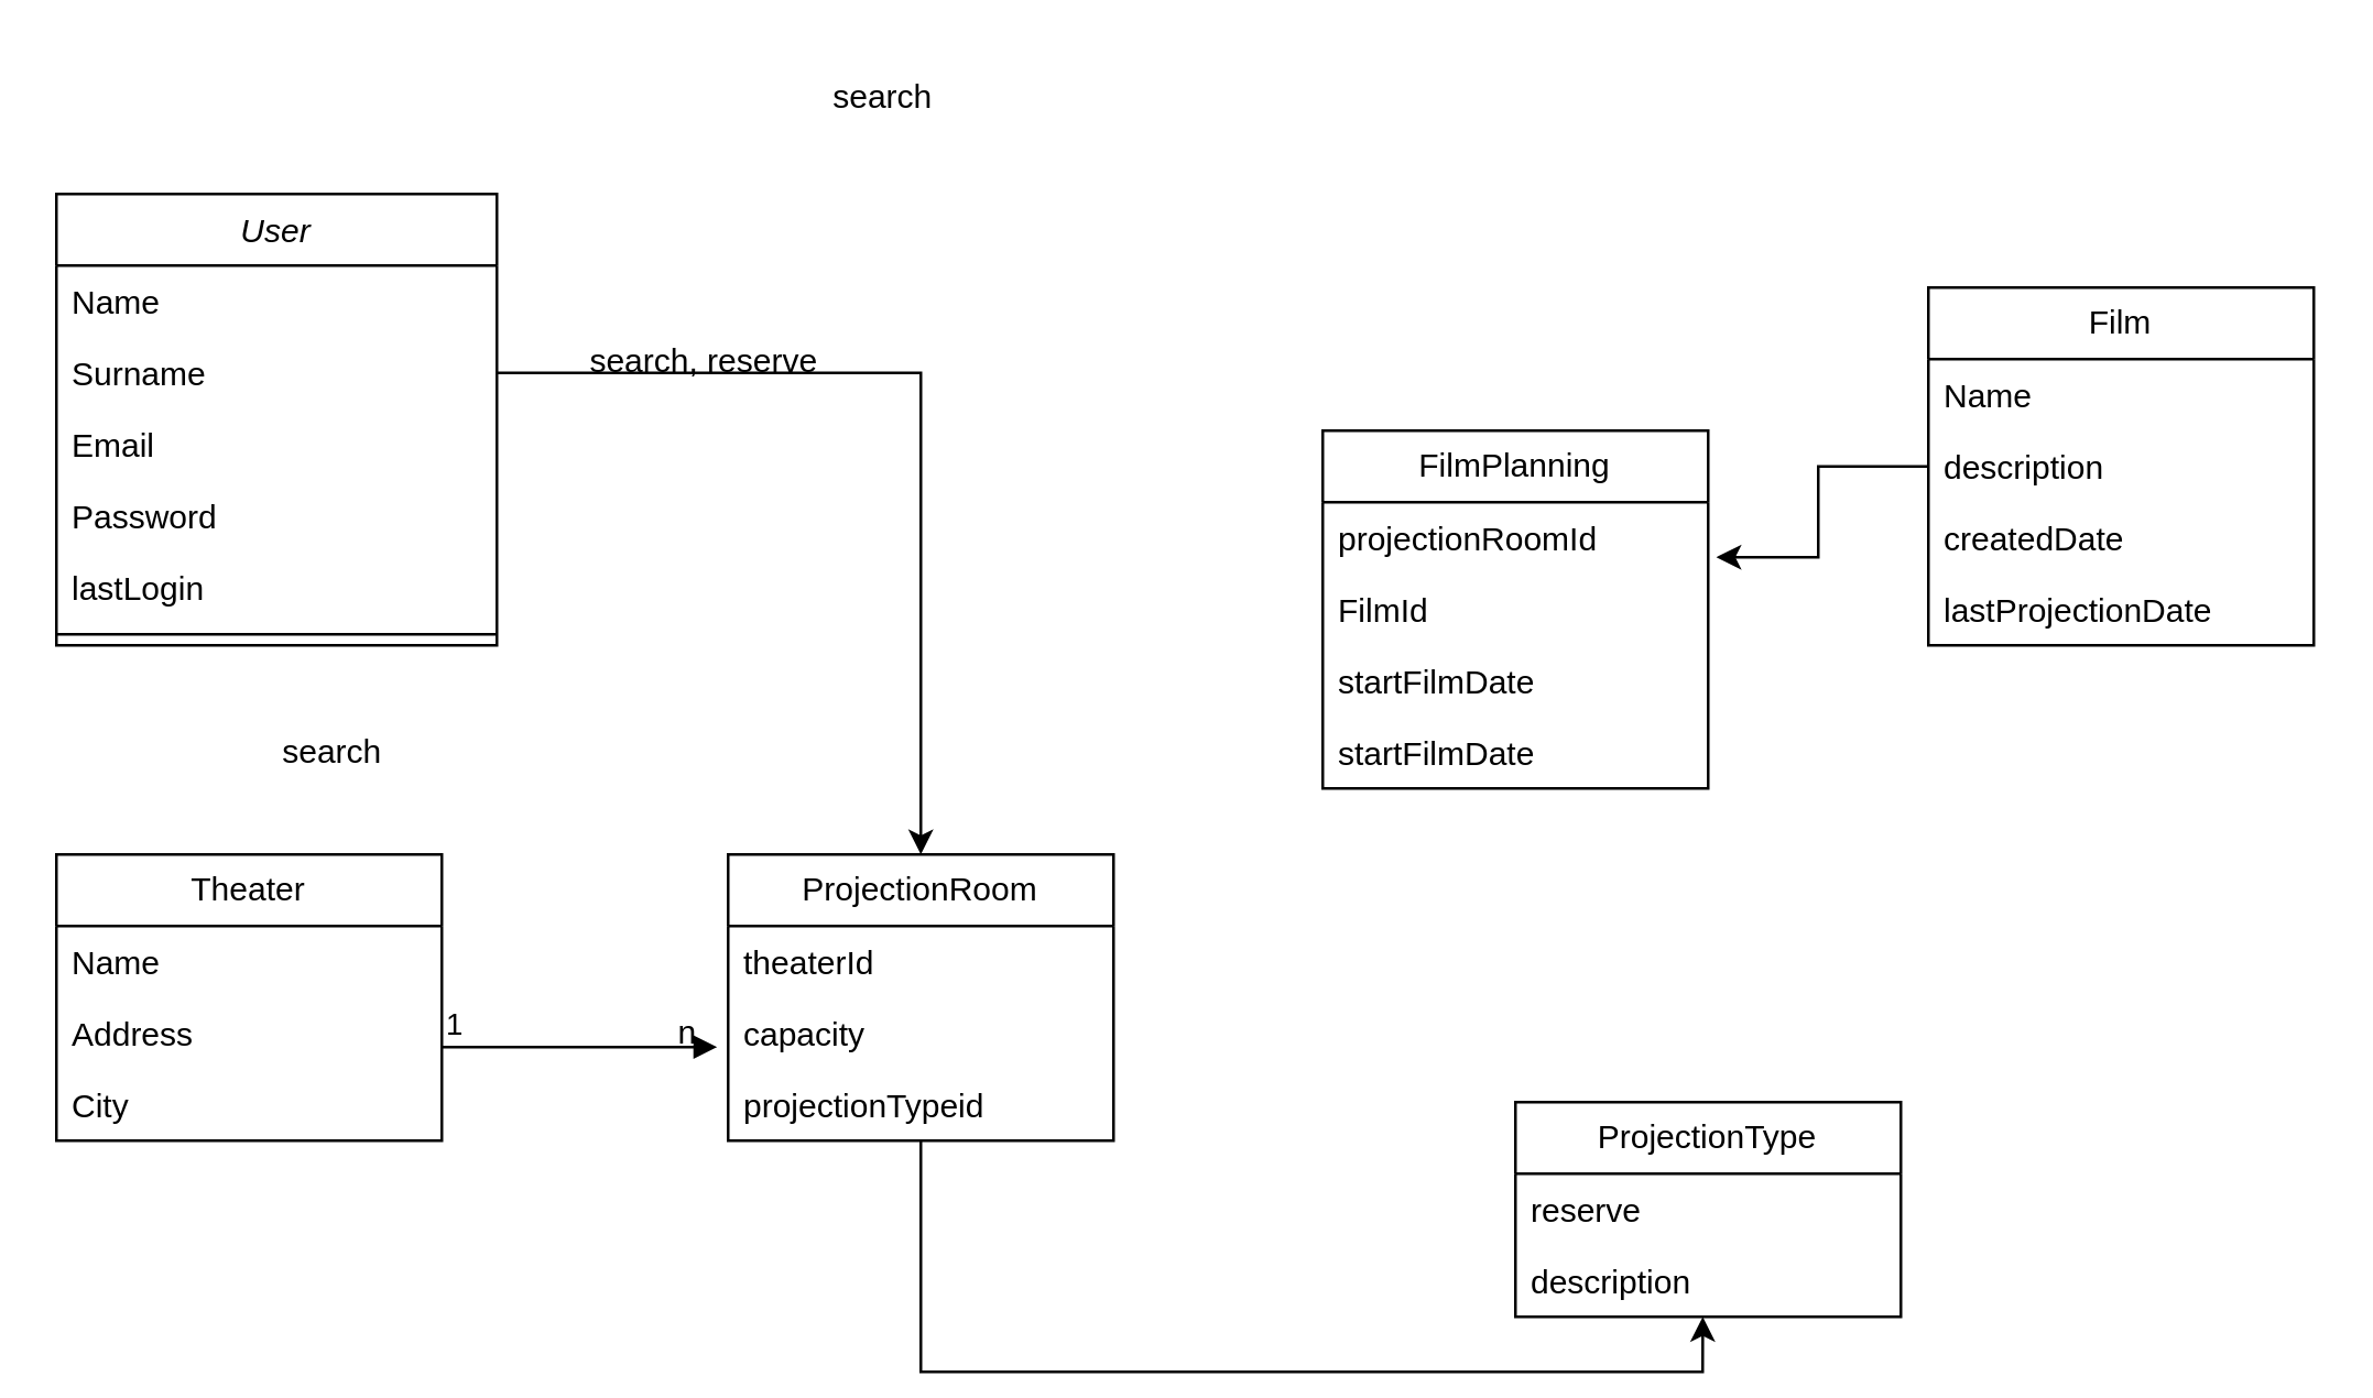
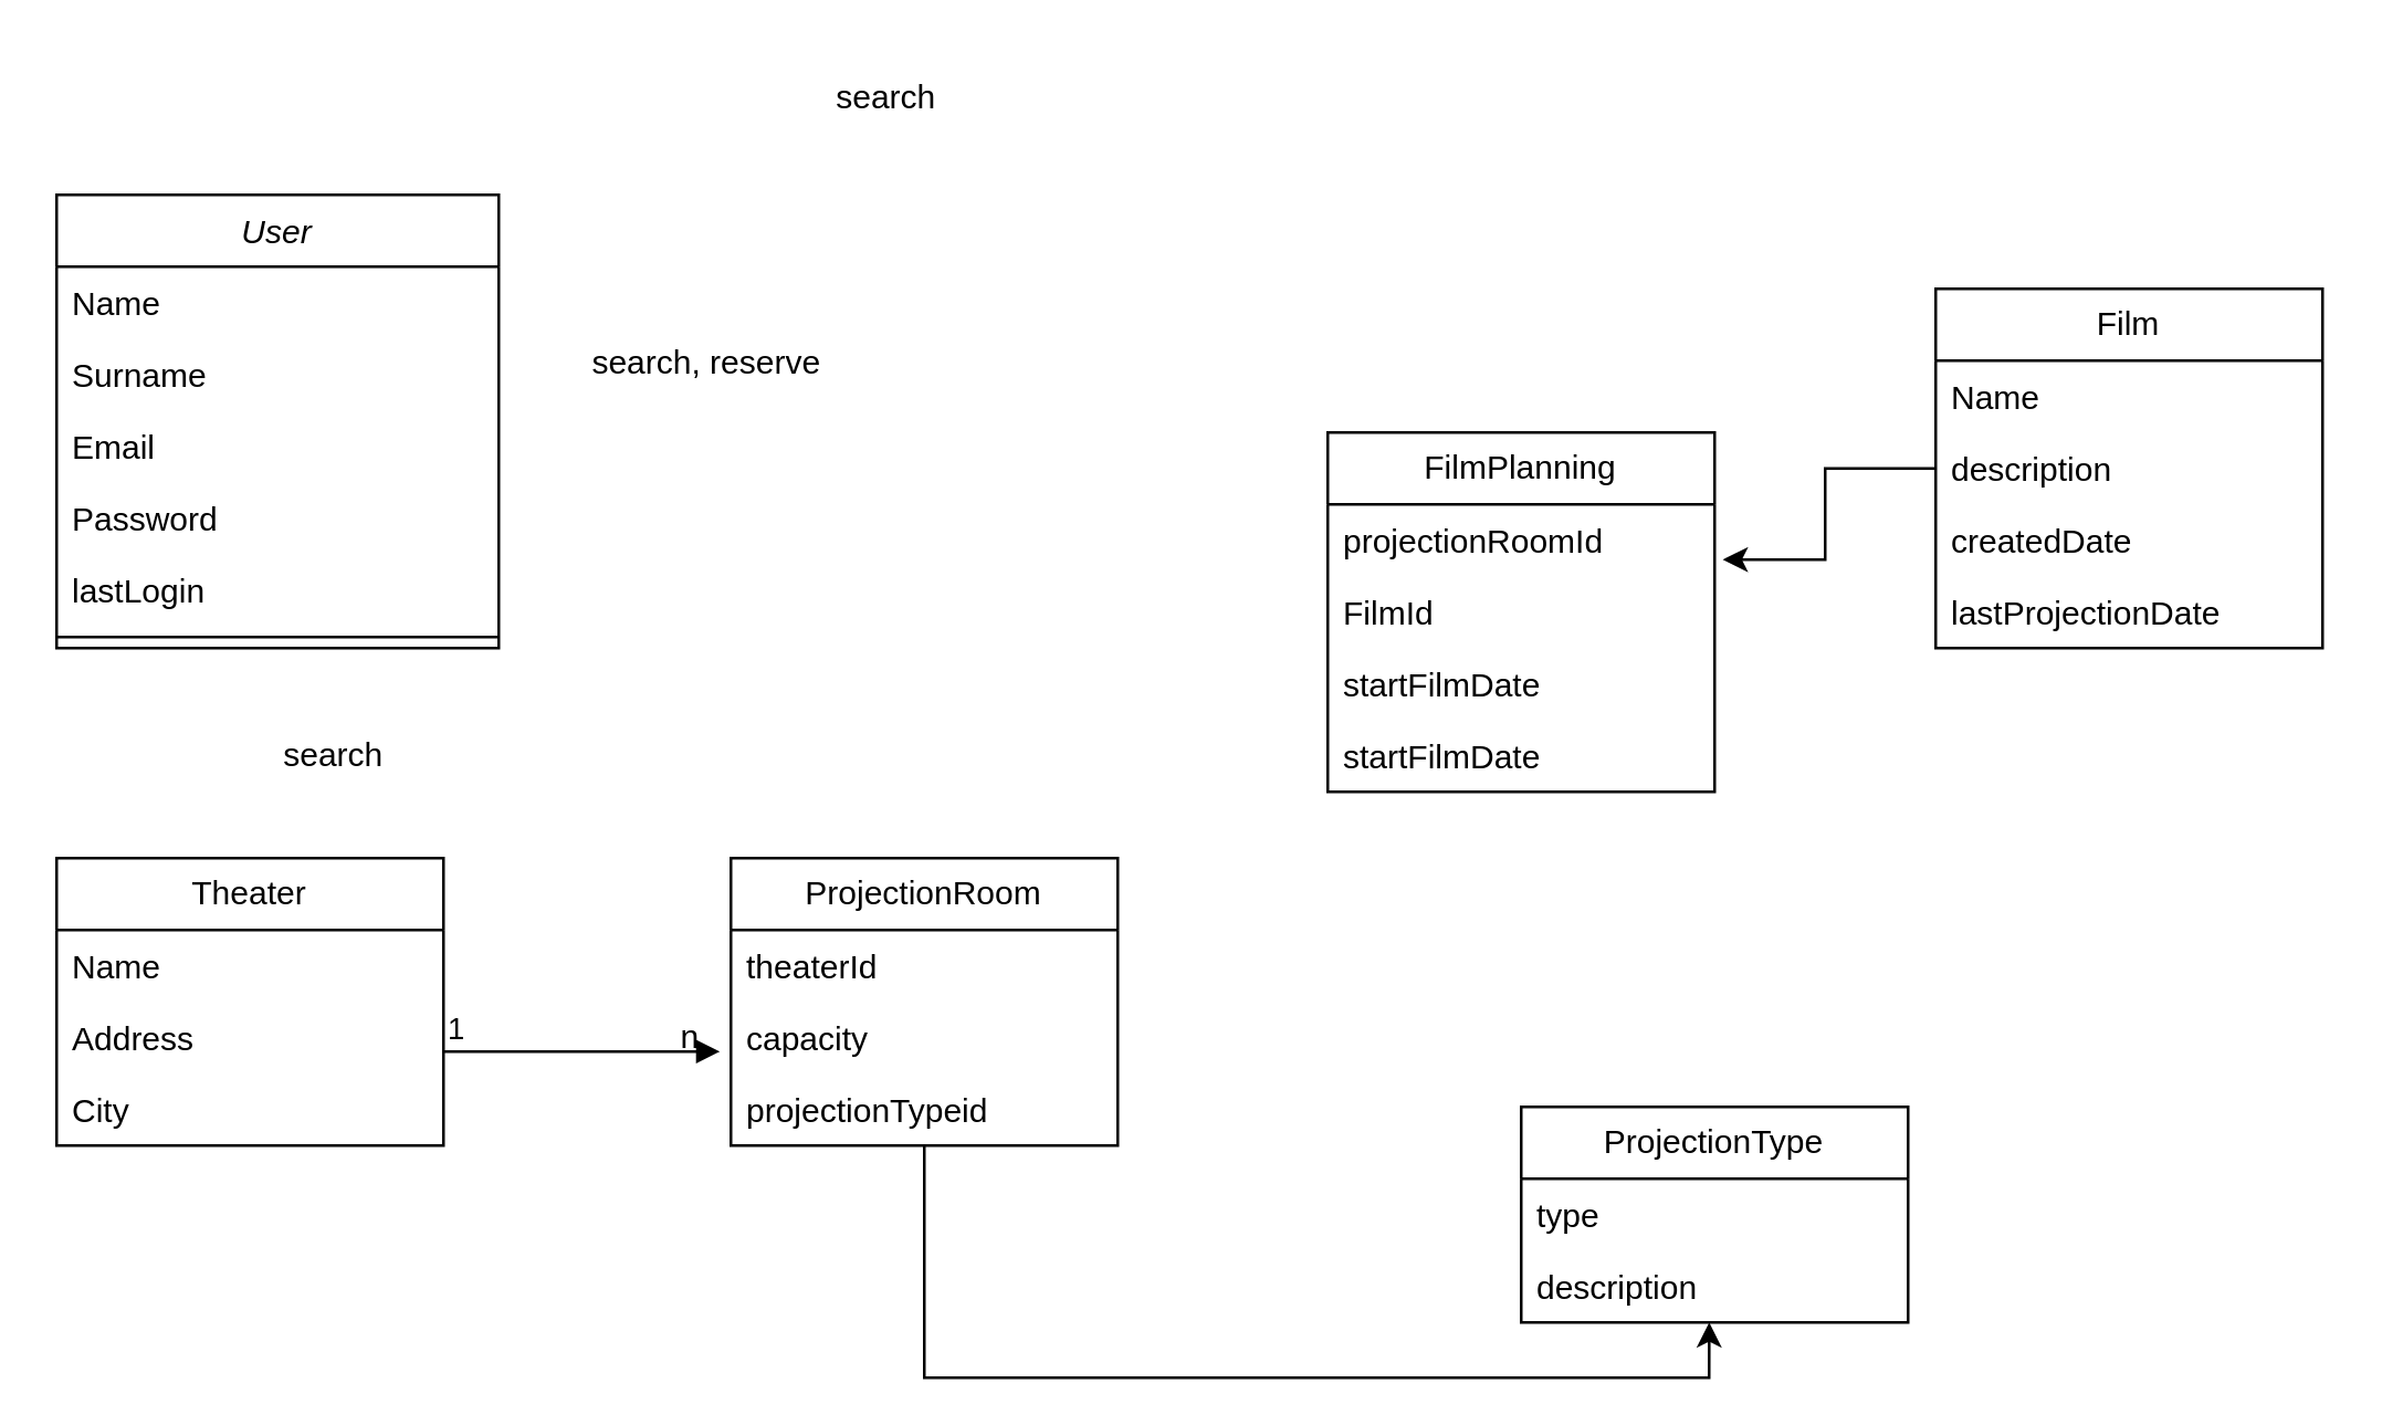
  <mxCell id="0" />
  <mxCell id="1" parent="0" />
  <mxCell id="2" value="User" style="swimlane;fontStyle=2;align=center;verticalAlign=top;childLayout=stackLayout;horizontal=1;startSize=26;horizontalStack=0;resizeParent=1;resizeLast=0;collapsible=1;marginBottom=0;rounded=0;shadow=0;strokeWidth=1;" vertex="1" parent="1"><mxGeometry x="20" y="70" width="160" height="164" as="geometry"><mxRectangle x="230" y="140" width="160" height="26" as="alternateBounds" /></mxGeometry></mxCell>
  <mxCell id="3" value="Name" style="text;align=left;verticalAlign=top;spacingLeft=4;spacingRight=4;overflow=hidden;rotatable=0;points=[[0,0.5],[1,0.5]];portConstraint=eastwest;" vertex="1" parent="2"><mxGeometry y="26" width="160" height="26" as="geometry" /></mxCell>
  <mxCell id="4" value="Surname" style="text;align=left;verticalAlign=top;spacingLeft=4;spacingRight=4;overflow=hidden;rotatable=0;points=[[0,0.5],[1,0.5]];portConstraint=eastwest;rounded=0;shadow=0;html=0;" vertex="1" parent="2"><mxGeometry y="52" width="160" height="26" as="geometry" /></mxCell>
  <mxCell id="5" value="Email" style="text;align=left;verticalAlign=top;spacingLeft=4;spacingRight=4;overflow=hidden;rotatable=0;points=[[0,0.5],[1,0.5]];portConstraint=eastwest;rounded=0;shadow=0;html=0;" vertex="1" parent="2"><mxGeometry y="78" width="160" height="26" as="geometry" /></mxCell>
  <mxCell id="6" value="Password" style="text;align=left;verticalAlign=top;spacingLeft=4;spacingRight=4;overflow=hidden;rotatable=0;points=[[0,0.5],[1,0.5]];portConstraint=eastwest;rounded=0;shadow=0;html=0;" vertex="1" parent="2"><mxGeometry y="104" width="160" height="26" as="geometry" /></mxCell>
  <mxCell id="7" value="lastLogin" style="text;align=left;verticalAlign=top;spacingLeft=4;spacingRight=4;overflow=hidden;rotatable=0;points=[[0,0.5],[1,0.5]];portConstraint=eastwest;rounded=0;shadow=0;html=0;" vertex="1" parent="2"><mxGeometry y="130" width="160" height="26" as="geometry" /></mxCell>
  <mxCell id="8" value="" style="line;html=1;strokeWidth=1;align=left;verticalAlign=middle;spacingTop=-1;spacingLeft=3;spacingRight=3;rotatable=0;labelPosition=right;points=[];portConstraint=eastwest;" vertex="1" parent="2"><mxGeometry y="156" width="160" height="8" as="geometry" /></mxCell>
  <mxCell id="9" value="Theater" style="swimlane;fontStyle=0;childLayout=stackLayout;horizontal=1;startSize=26;fillColor=none;horizontalStack=0;resizeParent=1;resizeParentMax=0;resizeLast=0;collapsible=1;marginBottom=0;whiteSpace=wrap;html=1;" vertex="1" parent="1"><mxGeometry x="20" y="310" width="140" height="104" as="geometry" /></mxCell>
  <mxCell id="10" value="Name" style="text;strokeColor=none;fillColor=none;align=left;verticalAlign=top;spacingLeft=4;spacingRight=4;overflow=hidden;rotatable=0;points=[[0,0.5],[1,0.5]];portConstraint=eastwest;whiteSpace=wrap;html=1;" vertex="1" parent="9"><mxGeometry y="26" width="140" height="26" as="geometry" /></mxCell>
  <mxCell id="11" value="Address" style="text;strokeColor=none;fillColor=none;align=left;verticalAlign=top;spacingLeft=4;spacingRight=4;overflow=hidden;rotatable=0;points=[[0,0.5],[1,0.5]];portConstraint=eastwest;whiteSpace=wrap;html=1;" vertex="1" parent="9"><mxGeometry y="52" width="140" height="26" as="geometry" /></mxCell>
  <mxCell id="12" value="City" style="text;strokeColor=none;fillColor=none;align=left;verticalAlign=top;spacingLeft=4;spacingRight=4;overflow=hidden;rotatable=0;points=[[0,0.5],[1,0.5]];portConstraint=eastwest;whiteSpace=wrap;html=1;" vertex="1" parent="9"><mxGeometry y="78" width="140" height="26" as="geometry" /></mxCell>
  <mxCell id="13" value="ProjectionRoom" style="swimlane;fontStyle=0;childLayout=stackLayout;horizontal=1;startSize=26;fillColor=none;horizontalStack=0;resizeParent=1;resizeParentMax=0;resizeLast=0;collapsible=1;marginBottom=0;whiteSpace=wrap;html=1;" vertex="1" parent="1"><mxGeometry x="264" y="310" width="140" height="104" as="geometry" /></mxCell>
  <mxCell id="14" value="theaterId" style="text;strokeColor=none;fillColor=none;align=left;verticalAlign=top;spacingLeft=4;spacingRight=4;overflow=hidden;rotatable=0;points=[[0,0.5],[1,0.5]];portConstraint=eastwest;whiteSpace=wrap;html=1;" vertex="1" parent="13"><mxGeometry y="26" width="140" height="26" as="geometry" /></mxCell>
  <mxCell id="15" value="capacity" style="text;strokeColor=none;fillColor=none;align=left;verticalAlign=top;spacingLeft=4;spacingRight=4;overflow=hidden;rotatable=0;points=[[0,0.5],[1,0.5]];portConstraint=eastwest;whiteSpace=wrap;html=1;" vertex="1" parent="13"><mxGeometry y="52" width="140" height="26" as="geometry" /></mxCell>
  <mxCell id="16" value="projectionTypeid" style="text;strokeColor=none;fillColor=none;align=left;verticalAlign=top;spacingLeft=4;spacingRight=4;overflow=hidden;rotatable=0;points=[[0,0.5],[1,0.5]];portConstraint=eastwest;whiteSpace=wrap;html=1;" vertex="1" parent="13"><mxGeometry y="78" width="140" height="26" as="geometry" /></mxCell>
  <mxCell id="17" value="ProjectionType" style="swimlane;fontStyle=0;childLayout=stackLayout;horizontal=1;startSize=26;fillColor=none;horizontalStack=0;resizeParent=1;resizeParentMax=0;resizeLast=0;collapsible=1;marginBottom=0;whiteSpace=wrap;html=1;" vertex="1" parent="1"><mxGeometry x="550" y="400" width="140" height="78" as="geometry" /></mxCell>
- <mxCell id="18" value="reserve" style="text;strokeColor=none;fillColor=none;align=left;verticalAlign=top;spacingLeft=4;spacingRight=4;overflow=hidden;rotatable=0;points=[[0,0.5],[1,0.5]];portConstraint=eastwest;whiteSpace=wrap;html=1;" vertex="1" parent="17"><mxGeometry y="26" width="140" height="26" as="geometry" /></mxCell>
+ <mxCell id="18" value="type" style="text;strokeColor=none;fillColor=none;align=left;verticalAlign=top;spacingLeft=4;spacingRight=4;overflow=hidden;rotatable=0;points=[[0,0.5],[1,0.5]];portConstraint=eastwest;whiteSpace=wrap;html=1;" vertex="1" parent="17"><mxGeometry y="26" width="140" height="26" as="geometry" /></mxCell>
  <mxCell id="19" value="description" style="text;strokeColor=none;fillColor=none;align=left;verticalAlign=top;spacingLeft=4;spacingRight=4;overflow=hidden;rotatable=0;points=[[0,0.5],[1,0.5]];portConstraint=eastwest;whiteSpace=wrap;html=1;" vertex="1" parent="17"><mxGeometry y="52" width="140" height="26" as="geometry" /></mxCell>
  <mxCell id="20" value="" style="endArrow=block;endFill=1;html=1;edgeStyle=orthogonalEdgeStyle;align=left;verticalAlign=top;rounded=0;" edge="1" parent="1"><mxGeometry x="-1" relative="1" as="geometry"><mxPoint x="160" y="380" as="sourcePoint" /><mxPoint x="260" y="380" as="targetPoint" /></mxGeometry></mxCell>
  <mxCell id="21" value="1" style="edgeLabel;resizable=0;html=1;align=left;verticalAlign=bottom;" connectable="0" vertex="1" parent="20"><mxGeometry x="-1" relative="1" as="geometry" /></mxCell>
  <mxCell id="22" value="n" style="text;html=1;align=center;verticalAlign=middle;resizable=0;points=[];autosize=1;strokeColor=none;fillColor=none;" vertex="1" parent="1"><mxGeometry x="234" y="360" width="30" height="30" as="geometry" /></mxCell>
  <mxCell id="23" value="Film" style="swimlane;fontStyle=0;childLayout=stackLayout;horizontal=1;startSize=26;fillColor=none;horizontalStack=0;resizeParent=1;resizeParentMax=0;resizeLast=0;collapsible=1;marginBottom=0;whiteSpace=wrap;html=1;" vertex="1" parent="1"><mxGeometry x="700" y="104" width="140" height="130" as="geometry" /></mxCell>
  <mxCell id="24" value="Name" style="text;strokeColor=none;fillColor=none;align=left;verticalAlign=top;spacingLeft=4;spacingRight=4;overflow=hidden;rotatable=0;points=[[0,0.5],[1,0.5]];portConstraint=eastwest;whiteSpace=wrap;html=1;" vertex="1" parent="23"><mxGeometry y="26" width="140" height="26" as="geometry" /></mxCell>
  <mxCell id="25" value="description" style="text;strokeColor=none;fillColor=none;align=left;verticalAlign=top;spacingLeft=4;spacingRight=4;overflow=hidden;rotatable=0;points=[[0,0.5],[1,0.5]];portConstraint=eastwest;whiteSpace=wrap;html=1;" vertex="1" parent="23"><mxGeometry y="52" width="140" height="26" as="geometry" /></mxCell>
  <mxCell id="26" value="createdDate" style="text;strokeColor=none;fillColor=none;align=left;verticalAlign=top;spacingLeft=4;spacingRight=4;overflow=hidden;rotatable=0;points=[[0,0.5],[1,0.5]];portConstraint=eastwest;whiteSpace=wrap;html=1;" vertex="1" parent="23"><mxGeometry y="78" width="140" height="26" as="geometry" /></mxCell>
  <mxCell id="27" value="lastProjectionDate" style="text;strokeColor=none;fillColor=none;align=left;verticalAlign=top;spacingLeft=4;spacingRight=4;overflow=hidden;rotatable=0;points=[[0,0.5],[1,0.5]];portConstraint=eastwest;whiteSpace=wrap;html=1;" vertex="1" parent="23"><mxGeometry y="104" width="140" height="26" as="geometry" /></mxCell>
  <mxCell id="28" style="edgeStyle=orthogonalEdgeStyle;rounded=0;orthogonalLoop=1;jettySize=auto;html=1;entryX=0.486;entryY=1;entryDx=0;entryDy=0;entryPerimeter=0;" edge="1" parent="1" source="13" target="19"><mxGeometry relative="1" as="geometry" /></mxCell>
  <mxCell id="29" value="search" style="text;html=1;align=center;verticalAlign=middle;resizable=0;points=[];autosize=1;strokeColor=none;fillColor=none;" vertex="1" parent="1"><mxGeometry x="90" y="258" width="60" height="30" as="geometry" /></mxCell>
- <mxCell id="30" style="edgeStyle=orthogonalEdgeStyle;rounded=0;orthogonalLoop=1;jettySize=auto;html=1;entryX=0.5;entryY=0;entryDx=0;entryDy=0;" edge="1" parent="1" source="4" target="13"><mxGeometry relative="1" as="geometry" /></mxCell>
  <mxCell id="31" value="search, reserve&lt;br&gt;&amp;nbsp;" style="text;html=1;align=center;verticalAlign=middle;resizable=0;points=[];autosize=1;strokeColor=none;fillColor=none;" vertex="1" parent="1"><mxGeometry x="200" y="118" width="110" height="40" as="geometry" /></mxCell>
  <mxCell id="32" value="search" style="text;html=1;align=center;verticalAlign=middle;resizable=0;points=[];autosize=1;strokeColor=none;fillColor=none;" vertex="1" parent="1"><mxGeometry x="290" width="60" height="30" as="geometry" y="20" /></mxCell>
  <mxCell id="33" value="FilmPlanning" style="swimlane;fontStyle=0;childLayout=stackLayout;horizontal=1;startSize=26;fillColor=none;horizontalStack=0;resizeParent=1;resizeParentMax=0;resizeLast=0;collapsible=1;marginBottom=0;whiteSpace=wrap;html=1;" vertex="1" parent="1"><mxGeometry x="480" y="156" width="140" height="130" as="geometry" /></mxCell>
  <mxCell id="34" value="projectionRoomId" style="text;strokeColor=none;fillColor=none;align=left;verticalAlign=top;spacingLeft=4;spacingRight=4;overflow=hidden;rotatable=0;points=[[0,0.5],[1,0.5]];portConstraint=eastwest;whiteSpace=wrap;html=1;" vertex="1" parent="33"><mxGeometry y="26" width="140" height="26" as="geometry" /></mxCell>
  <mxCell id="35" value="FilmId" style="text;strokeColor=none;fillColor=none;align=left;verticalAlign=top;spacingLeft=4;spacingRight=4;overflow=hidden;rotatable=0;points=[[0,0.5],[1,0.5]];portConstraint=eastwest;whiteSpace=wrap;html=1;" vertex="1" parent="33"><mxGeometry y="52" width="140" height="26" as="geometry" /></mxCell>
  <mxCell id="36" value="startFilmDate" style="text;strokeColor=none;fillColor=none;align=left;verticalAlign=top;spacingLeft=4;spacingRight=4;overflow=hidden;rotatable=0;points=[[0,0.5],[1,0.5]];portConstraint=eastwest;whiteSpace=wrap;html=1;" vertex="1" parent="33"><mxGeometry y="78" width="140" height="26" as="geometry" /></mxCell>
  <mxCell id="37" value="startFilmDate" style="text;strokeColor=none;fillColor=none;align=left;verticalAlign=top;spacingLeft=4;spacingRight=4;overflow=hidden;rotatable=0;points=[[0,0.5],[1,0.5]];portConstraint=eastwest;whiteSpace=wrap;html=1;" vertex="1" parent="33"><mxGeometry y="104" width="140" height="26" as="geometry" /></mxCell>
  <mxCell id="38" style="edgeStyle=orthogonalEdgeStyle;rounded=0;orthogonalLoop=1;jettySize=auto;html=1;entryX=1.021;entryY=0.769;entryDx=0;entryDy=0;entryPerimeter=0;" edge="1" parent="1" source="25" target="34"><mxGeometry relative="1" as="geometry" /></mxCell>
